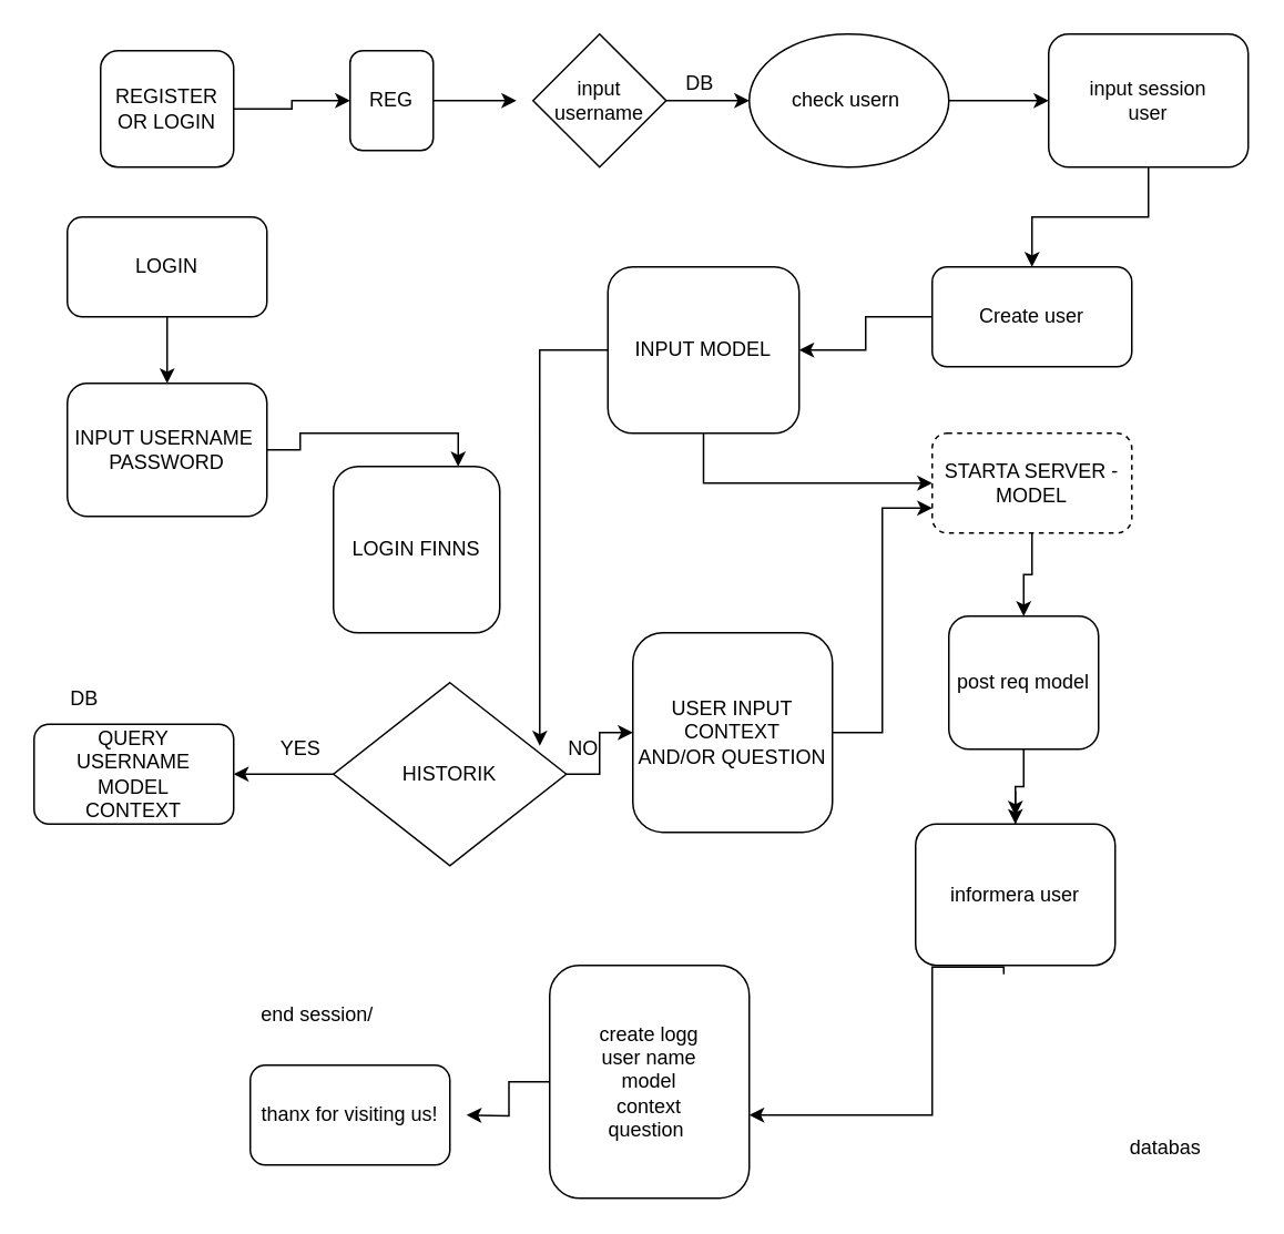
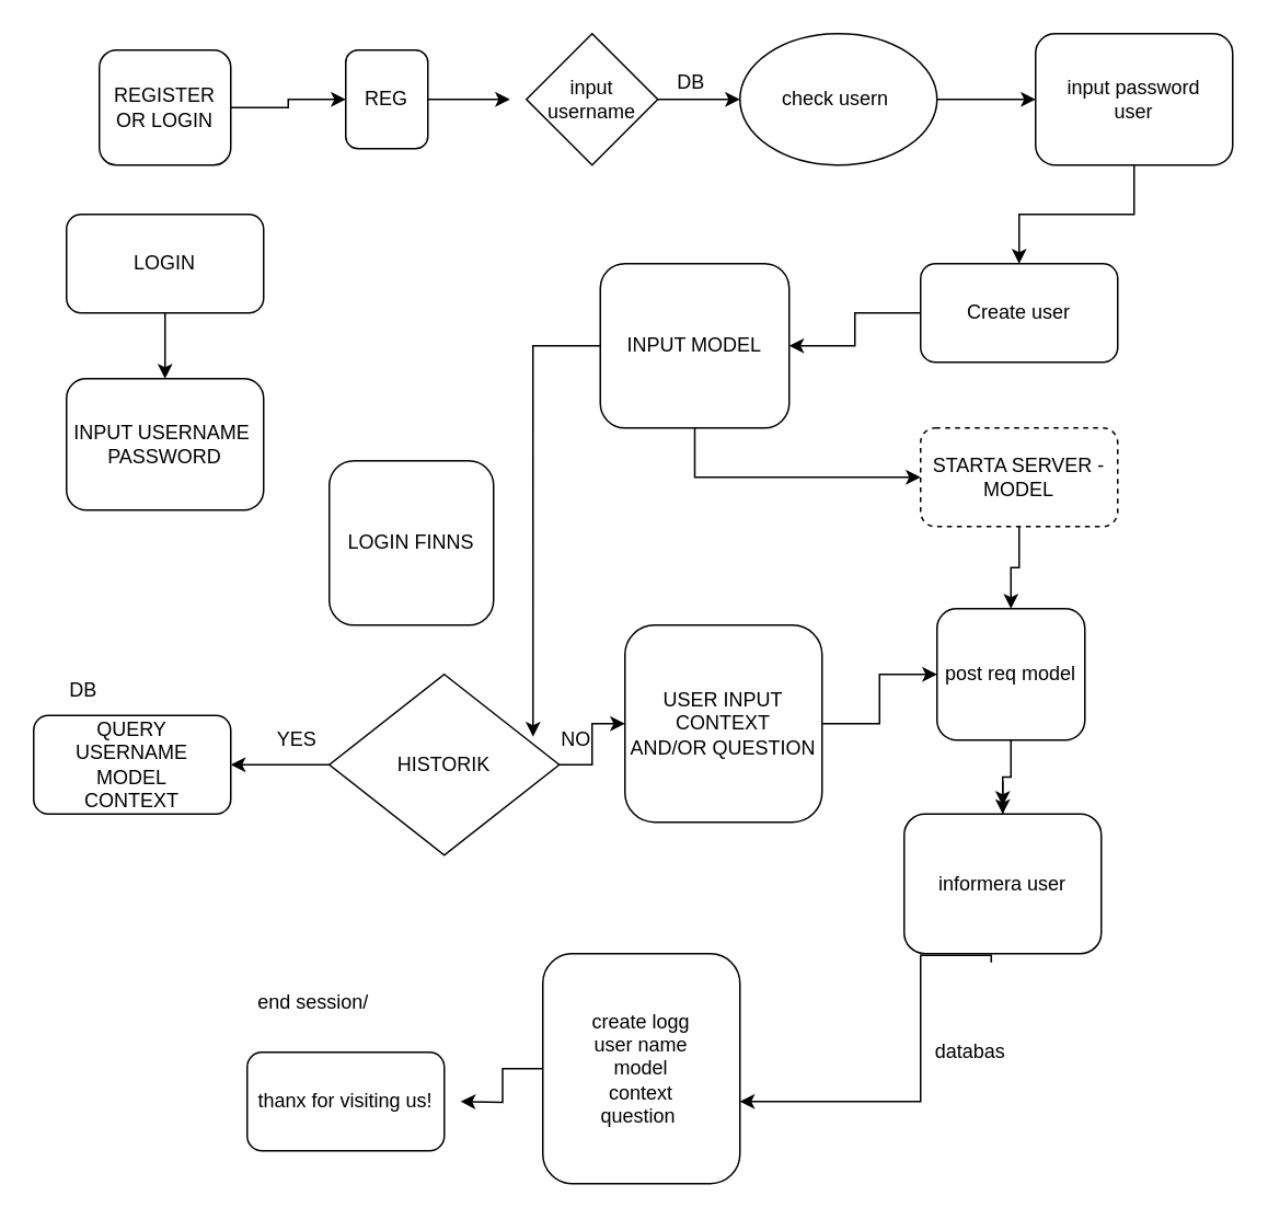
  <mxCell id="0" />
  <mxCell id="1" parent="0" />
  <mxCell id="2" style="edgeStyle=orthogonalEdgeStyle;rounded=0;orthogonalLoop=1;jettySize=auto;html=1;" parent="1" source="3" edge="1"><mxGeometry relative="1" as="geometry"><mxPoint x="310" y="60" as="targetPoint" /></mxGeometry></mxCell>
  <mxCell id="3" value="REG" style="rounded=1;whiteSpace=wrap;html=1;" parent="1" vertex="1"><mxGeometry x="210" y="30" width="50" height="60" as="geometry" /></mxCell>
  <mxCell id="4" style="edgeStyle=orthogonalEdgeStyle;rounded=0;orthogonalLoop=1;jettySize=auto;html=1;exitX=0.5;exitY=1;exitDx=0;exitDy=0;entryX=0;entryY=0.5;entryDx=0;entryDy=0;" parent="1" source="6" target="18" edge="1"><mxGeometry relative="1" as="geometry" /></mxCell>
  <mxCell id="5" style="edgeStyle=orthogonalEdgeStyle;rounded=0;orthogonalLoop=1;jettySize=auto;html=1;entryX=0.886;entryY=0.345;entryDx=0;entryDy=0;entryPerimeter=0;" parent="1" source="6" target="34" edge="1"><mxGeometry relative="1" as="geometry" /></mxCell>
  <mxCell id="6" value="INPUT MODEL" style="rounded=1;whiteSpace=wrap;html=1;" parent="1" vertex="1"><mxGeometry x="365" y="160" width="115" height="100" as="geometry" /></mxCell>
  <mxCell id="7" value="" style="edgeStyle=orthogonalEdgeStyle;rounded=0;orthogonalLoop=1;jettySize=auto;html=1;" parent="1" source="8" target="3" edge="1"><mxGeometry relative="1" as="geometry" /></mxCell>
  <mxCell id="8" value="REGISTER OR LOGIN" style="rounded=1;whiteSpace=wrap;html=1;" parent="1" vertex="1"><mxGeometry x="60" y="30" width="80" height="70" as="geometry" /></mxCell>
  <mxCell id="9" style="edgeStyle=orthogonalEdgeStyle;rounded=0;orthogonalLoop=1;jettySize=auto;html=1;" parent="1" source="10" target="12" edge="1"><mxGeometry relative="1" as="geometry" /></mxCell>
  <mxCell id="10" value="input&lt;br&gt;username" style="rhombus;whiteSpace=wrap;html=1;" parent="1" vertex="1"><mxGeometry x="320" y="20" width="80" height="80" as="geometry" /></mxCell>
  <mxCell id="11" style="edgeStyle=orthogonalEdgeStyle;rounded=0;orthogonalLoop=1;jettySize=auto;html=1;" parent="1" source="12" edge="1"><mxGeometry relative="1" as="geometry"><mxPoint x="630" y="60" as="targetPoint" /></mxGeometry></mxCell>
  <mxCell id="12" value="check usern&amp;nbsp;" style="ellipse;whiteSpace=wrap;html=1;" parent="1" vertex="1"><mxGeometry x="450" y="20" width="120" height="80" as="geometry" /></mxCell>
  <mxCell id="13" value="" style="edgeStyle=orthogonalEdgeStyle;rounded=0;orthogonalLoop=1;jettySize=auto;html=1;" parent="1" source="14" target="16" edge="1"><mxGeometry relative="1" as="geometry" /></mxCell>
- <mxCell id="14" value="input session&lt;br&gt;user" style="rounded=1;whiteSpace=wrap;html=1;" parent="1" vertex="1"><mxGeometry x="630" y="20" width="120" height="80" as="geometry" /></mxCell>
+ <mxCell id="14" value="input password&lt;br&gt;user" style="rounded=1;whiteSpace=wrap;html=1;" parent="1" vertex="1"><mxGeometry x="630" y="20" width="120" height="80" as="geometry" /></mxCell>
  <mxCell id="15" value="" style="edgeStyle=orthogonalEdgeStyle;rounded=0;orthogonalLoop=1;jettySize=auto;html=1;" parent="1" source="16" target="6" edge="1"><mxGeometry relative="1" as="geometry" /></mxCell>
  <mxCell id="16" value="Create user" style="rounded=1;whiteSpace=wrap;html=1;" parent="1" vertex="1"><mxGeometry x="560" y="160" width="120" height="60" as="geometry" /></mxCell>
  <mxCell id="17" value="" style="edgeStyle=orthogonalEdgeStyle;rounded=0;orthogonalLoop=1;jettySize=auto;html=1;" edge="1" parent="1" source="18" target="20"><mxGeometry relative="1" as="geometry" /></mxCell>
  <mxCell id="18" value="STARTA SERVER - MODEL" style="rounded=1;whiteSpace=wrap;html=1;dashed=1;" parent="1" vertex="1"><mxGeometry x="560" y="260" width="120" height="60" as="geometry" /></mxCell>
  <mxCell id="19" value="" style="edgeStyle=orthogonalEdgeStyle;rounded=0;orthogonalLoop=1;jettySize=auto;html=1;" edge="1" parent="1" source="20" target="23"><mxGeometry relative="1" as="geometry" /></mxCell>
  <mxCell id="20" value="post req model&lt;br&gt;" style="rounded=1;whiteSpace=wrap;html=1;" parent="1" vertex="1"><mxGeometry x="570" y="370" width="90" height="80" as="geometry" /></mxCell>
  <mxCell id="21" value="" style="edgeStyle=orthogonalEdgeStyle;rounded=0;orthogonalLoop=1;jettySize=auto;html=1;entryX=1;entryY=0.643;entryDx=0;entryDy=0;entryPerimeter=0;exitX=0.442;exitY=1.063;exitDx=0;exitDy=0;exitPerimeter=0;" parent="1" source="23" target="25" edge="1"><mxGeometry relative="1" as="geometry"><mxPoint x="560" y="650" as="targetPoint" /><Array as="points"><mxPoint x="560" y="581" /><mxPoint x="560" y="670" /></Array></mxGeometry></mxCell>
  <mxCell id="22" style="edgeStyle=orthogonalEdgeStyle;rounded=0;orthogonalLoop=1;jettySize=auto;html=1;" edge="1" parent="1" source="23"><mxGeometry relative="1" as="geometry"><mxPoint x="610" y="490" as="targetPoint" /></mxGeometry></mxCell>
  <mxCell id="23" value="informera user&lt;br&gt;" style="rounded=1;whiteSpace=wrap;html=1;" parent="1" vertex="1"><mxGeometry x="550" y="495" width="120" height="85" as="geometry" /></mxCell>
  <mxCell id="24" value="" style="edgeStyle=orthogonalEdgeStyle;rounded=0;orthogonalLoop=1;jettySize=auto;html=1;" edge="1" parent="1" source="25"><mxGeometry relative="1" as="geometry"><mxPoint x="280" y="670" as="targetPoint" /></mxGeometry></mxCell>
  <mxCell id="25" value="create logg&lt;br&gt;user name&lt;br&gt;model&lt;br&gt;context&lt;br&gt;question&amp;nbsp;&lt;br&gt;" style="rounded=1;whiteSpace=wrap;html=1;" parent="1" vertex="1"><mxGeometry x="330" y="580" width="120" height="140" as="geometry" /></mxCell>
  <mxCell id="26" value="thanx for visiting us!&lt;br&gt;" style="rounded=1;whiteSpace=wrap;html=1;" parent="1" vertex="1"><mxGeometry x="150" y="640" width="120" height="60" as="geometry" /></mxCell>
  <mxCell id="27" value="LOGIN FINNS" style="rounded=1;whiteSpace=wrap;html=1;" parent="1" vertex="1"><mxGeometry x="200" y="280" width="100" height="100" as="geometry" /></mxCell>
  <mxCell id="28" value="" style="edgeStyle=orthogonalEdgeStyle;rounded=0;orthogonalLoop=1;jettySize=auto;html=1;" parent="1" source="29" target="31" edge="1"><mxGeometry relative="1" as="geometry" /></mxCell>
  <mxCell id="29" value="LOGIN&lt;br&gt;" style="rounded=1;whiteSpace=wrap;html=1;" parent="1" vertex="1"><mxGeometry x="40" y="130" width="120" height="60" as="geometry" /></mxCell>
- <mxCell id="30" style="edgeStyle=orthogonalEdgeStyle;rounded=0;orthogonalLoop=1;jettySize=auto;html=1;entryX=0.75;entryY=0;entryDx=0;entryDy=0;" parent="1" source="31" target="27" edge="1"><mxGeometry relative="1" as="geometry" /></mxCell>
  <mxCell id="31" value="INPUT USERNAME&amp;nbsp; PASSWORD" style="rounded=1;whiteSpace=wrap;html=1;" parent="1" vertex="1"><mxGeometry x="40" y="230" width="120" height="80" as="geometry" /></mxCell>
  <mxCell id="32" value="" style="edgeStyle=orthogonalEdgeStyle;rounded=0;orthogonalLoop=1;jettySize=auto;html=1;" parent="1" source="34" target="35" edge="1"><mxGeometry relative="1" as="geometry" /></mxCell>
  <mxCell id="33" value="" style="edgeStyle=orthogonalEdgeStyle;rounded=0;orthogonalLoop=1;jettySize=auto;html=1;" edge="1" parent="1" source="34" target="40"><mxGeometry relative="1" as="geometry" /></mxCell>
  <mxCell id="34" value="HISTORIK" style="rhombus;whiteSpace=wrap;html=1;" parent="1" vertex="1"><mxGeometry x="200" y="410" width="140" height="110" as="geometry" /></mxCell>
  <mxCell id="35" value="QUERY&lt;br&gt;USERNAME&lt;br&gt;MODEL&lt;br&gt;CONTEXT&lt;br&gt;" style="rounded=1;whiteSpace=wrap;html=1;" parent="1" vertex="1"><mxGeometry x="20" y="435" width="120" height="60" as="geometry" /></mxCell>
  <mxCell id="36" value="YES" style="text;html=1;align=center;verticalAlign=middle;resizable=0;points=[];autosize=1;strokeColor=none;fillColor=none;" parent="1" vertex="1"><mxGeometry x="160" y="440" width="40" height="20" as="geometry" /></mxCell>
  <mxCell id="37" value="end session/" style="text;html=1;align=center;verticalAlign=middle;resizable=0;points=[];autosize=1;strokeColor=none;fillColor=none;" vertex="1" parent="1"><mxGeometry x="150" y="600" width="80" height="20" as="geometry" /></mxCell>
- <mxCell id="38" value="databas&lt;br&gt;" style="text;html=1;align=center;verticalAlign=middle;resizable=0;points=[];autosize=1;strokeColor=none;fillColor=none;" vertex="1" parent="1"><mxGeometry x="670" y="680" width="60" height="20" as="geometry" /></mxCell>
- <mxCell id="39" style="edgeStyle=orthogonalEdgeStyle;rounded=0;orthogonalLoop=1;jettySize=auto;html=1;entryX=0;entryY=0.75;entryDx=0;entryDy=0;" edge="1" parent="1" source="40" target="18"><mxGeometry relative="1" as="geometry" /></mxCell>
+ <mxCell id="38" value="databas&lt;br&gt;" style="text;html=1;align=center;verticalAlign=middle;resizable=0;points=[];autosize=1;strokeColor=none;fillColor=none;" vertex="1" parent="1"><mxGeometry x="560" y="630" width="60" height="20" as="geometry" /></mxCell>
+ <mxCell id="39" style="edgeStyle=orthogonalEdgeStyle;rounded=0;orthogonalLoop=1;jettySize=auto;html=1;" edge="1" parent="1" source="40" target="20"><mxGeometry relative="1" as="geometry" /></mxCell>
  <mxCell id="40" value="USER INPUT&lt;br&gt;CONTEXT&lt;br&gt;AND/OR QUESTION" style="rounded=1;whiteSpace=wrap;html=1;" vertex="1" parent="1"><mxGeometry x="380" y="380" width="120" height="120" as="geometry" /></mxCell>
  <mxCell id="41" value="NO" style="text;html=1;align=center;verticalAlign=middle;resizable=0;points=[];autosize=1;strokeColor=none;fillColor=none;" vertex="1" parent="1"><mxGeometry x="335" y="440" width="30" height="20" as="geometry" /></mxCell>
  <mxCell id="42" value="DB" style="text;html=1;align=center;verticalAlign=middle;resizable=0;points=[];autosize=1;strokeColor=none;fillColor=none;" vertex="1" parent="1"><mxGeometry x="35" y="410" width="30" height="20" as="geometry" /></mxCell>
  <mxCell id="43" value="DB" style="text;html=1;align=center;verticalAlign=middle;resizable=0;points=[];autosize=1;strokeColor=none;fillColor=none;" vertex="1" parent="1"><mxGeometry x="405" y="40" width="30" height="20" as="geometry" /></mxCell>
